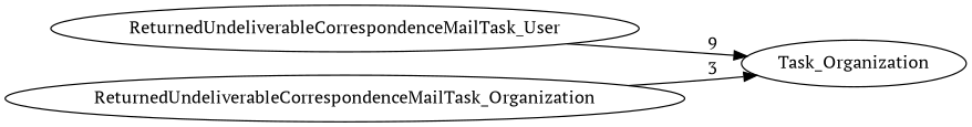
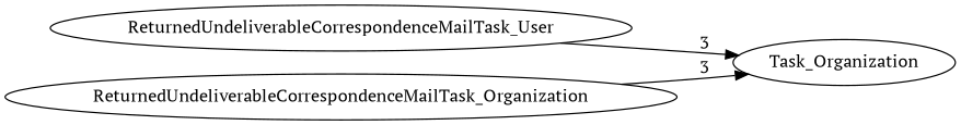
  digraph {
    fontname="PT Serif"
    rankdir=LR
    node [fontname="PT Serif"]
    edge [fontname="PT Serif"]
    ReturnedUndeliverableCorrespondenceMailTask_User
    Task_Organization
    ReturnedUndeliverableCorrespondenceMailTask_Organization
-   ReturnedUndeliverableCorrespondenceMailTask_User -> Task_Organization [label=9]
+   ReturnedUndeliverableCorrespondenceMailTask_User -> Task_Organization [label=3]
    ReturnedUndeliverableCorrespondenceMailTask_Organization -> Task_Organization [label=3]
  }
